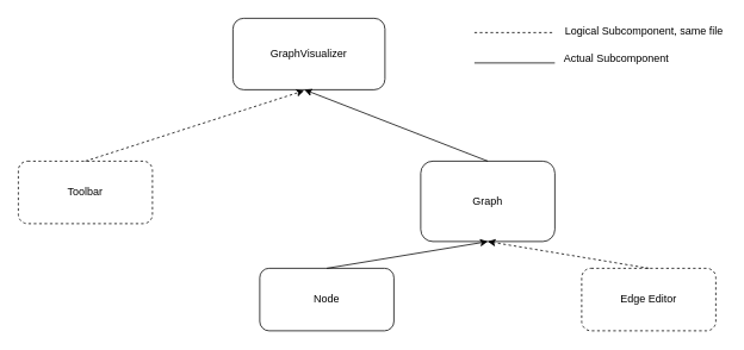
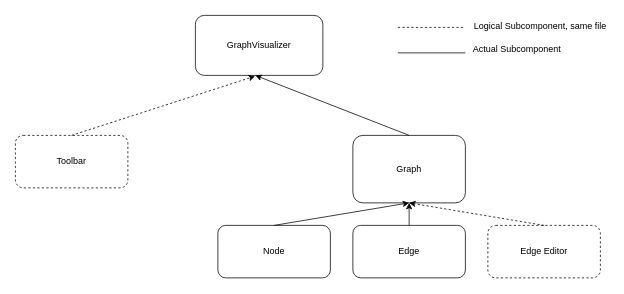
  <mxCell id="0" />
  <mxCell id="1" parent="0" />
  <mxCell id="2" value="GraphVisualizer" style="rounded=1;whiteSpace=wrap;html=1;" vertex="1" parent="1"><mxGeometry x="260" y="20" width="170" height="80" as="geometry" /></mxCell>
  <mxCell id="3" value="Toolbar" style="rounded=1;whiteSpace=wrap;html=1;dashed=1;" vertex="1" parent="1"><mxGeometry x="20" y="180" width="150" height="70" as="geometry" /></mxCell>
  <mxCell id="4" value="Graph" style="rounded=1;whiteSpace=wrap;html=1;" vertex="1" parent="1"><mxGeometry x="470" y="180" width="150" height="90" as="geometry" /></mxCell>
  <mxCell id="5" value="Node" style="rounded=1;whiteSpace=wrap;html=1;" vertex="1" parent="1"><mxGeometry x="290" y="300" width="150" height="70" as="geometry" /></mxCell>
+ <mxCell id="6" value="Edge" style="rounded=1;whiteSpace=wrap;html=1;" vertex="1" parent="1"><mxGeometry x="470" y="300" width="150" height="70" as="geometry" /></mxCell>
  <mxCell id="7" value="Edge Editor" style="rounded=1;whiteSpace=wrap;html=1;dashed=1;" vertex="1" parent="1"><mxGeometry x="650" y="300" width="150" height="70" as="geometry" /></mxCell>
  <mxCell id="8" value="" style="endArrow=classic;html=1;exitX=0.5;exitY=0;exitDx=0;exitDy=0;entryX=0.468;entryY=1.013;entryDx=0;entryDy=0;entryPerimeter=0;dashed=1;" edge="1" parent="1" source="3" target="2"><mxGeometry width="50" height="50" relative="1" as="geometry"><mxPoint x="140" y="150" as="sourcePoint" /><mxPoint x="190" y="100" as="targetPoint" /></mxGeometry></mxCell>
  <mxCell id="9" value="" style="endArrow=classic;html=1;exitX=0.5;exitY=0;exitDx=0;exitDy=0;" edge="1" parent="1" source="4"><mxGeometry width="50" height="50" relative="1" as="geometry"><mxPoint x="350" y="190" as="sourcePoint" /><mxPoint x="340" y="100" as="targetPoint" /></mxGeometry></mxCell>
  <mxCell id="10" value="" style="endArrow=classic;html=1;exitX=0.5;exitY=0;exitDx=0;exitDy=0;entryX=0.5;entryY=1;entryDx=0;entryDy=0;" edge="1" parent="1" source="5" target="4"><mxGeometry width="50" height="50" relative="1" as="geometry"><mxPoint x="475" y="270" as="sourcePoint" /><mxPoint x="530" y="260" as="targetPoint" /></mxGeometry></mxCell>
+ <mxCell id="11" value="" style="endArrow=classic;html=1;exitX=0.5;exitY=0;exitDx=0;exitDy=0;entryX=0.5;entryY=1;entryDx=0;entryDy=0;" edge="1" parent="1" source="6" target="4"><mxGeometry width="50" height="50" relative="1" as="geometry"><mxPoint x="565" y="200" as="sourcePoint" /><mxPoint x="360" y="120" as="targetPoint" /></mxGeometry></mxCell>
  <mxCell id="12" value="" style="endArrow=classic;html=1;exitX=0.5;exitY=0;exitDx=0;exitDy=0;entryX=0.5;entryY=1;entryDx=0;entryDy=0;dashed=1;" edge="1" parent="1" source="7" target="4"><mxGeometry width="50" height="50" relative="1" as="geometry"><mxPoint x="105" y="190" as="sourcePoint" /><mxPoint x="349.56" y="111.04" as="targetPoint" /></mxGeometry></mxCell>
  <mxCell id="13" value="" style="endArrow=none;dashed=1;html=1;" edge="1" parent="1"><mxGeometry width="50" height="50" relative="1" as="geometry"><mxPoint x="530" y="36" as="sourcePoint" /><mxPoint x="620" y="36" as="targetPoint" /></mxGeometry></mxCell>
  <mxCell id="14" value="" style="endArrow=none;html=1;" edge="1" parent="1"><mxGeometry width="50" height="50" relative="1" as="geometry"><mxPoint x="530" y="70" as="sourcePoint" /><mxPoint x="620" y="70" as="targetPoint" /></mxGeometry></mxCell>
  <mxCell id="15" value="Logical Subcomponent, same file" style="text;html=1;strokeColor=none;fillColor=none;align=center;verticalAlign=middle;whiteSpace=wrap;rounded=0;dashed=1;" vertex="1" parent="1"><mxGeometry x="630" y="20" width="180" height="30" as="geometry" /></mxCell>
  <mxCell id="16" value="Actual Subcomponent" style="text;html=1;strokeColor=none;fillColor=none;align=center;verticalAlign=middle;whiteSpace=wrap;rounded=0;dashed=1;" vertex="1" parent="1"><mxGeometry x="604" y="50" width="170" height="30" as="geometry" /></mxCell>
